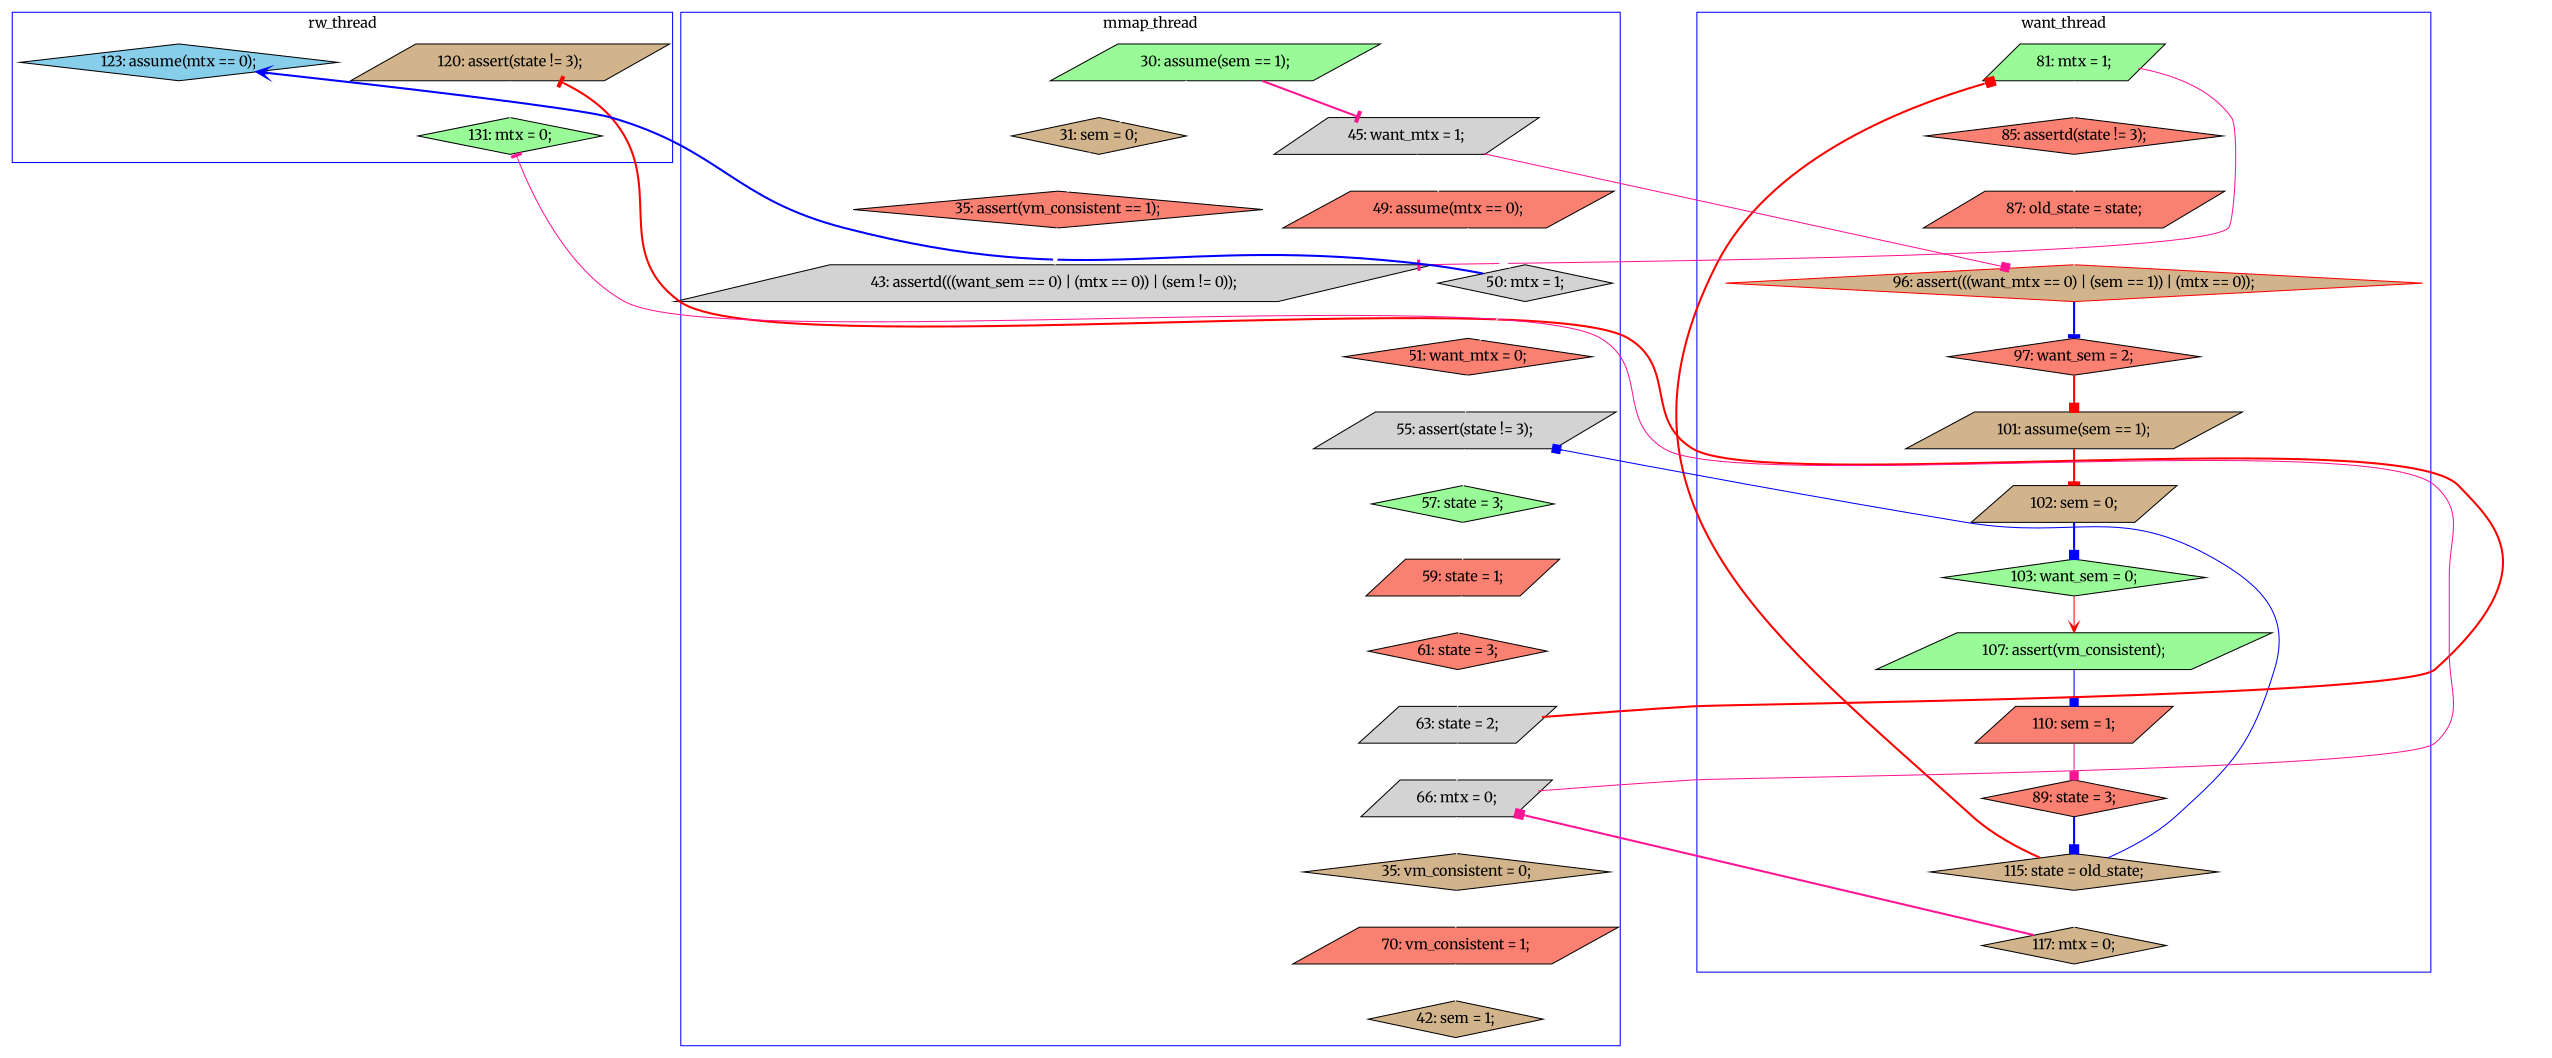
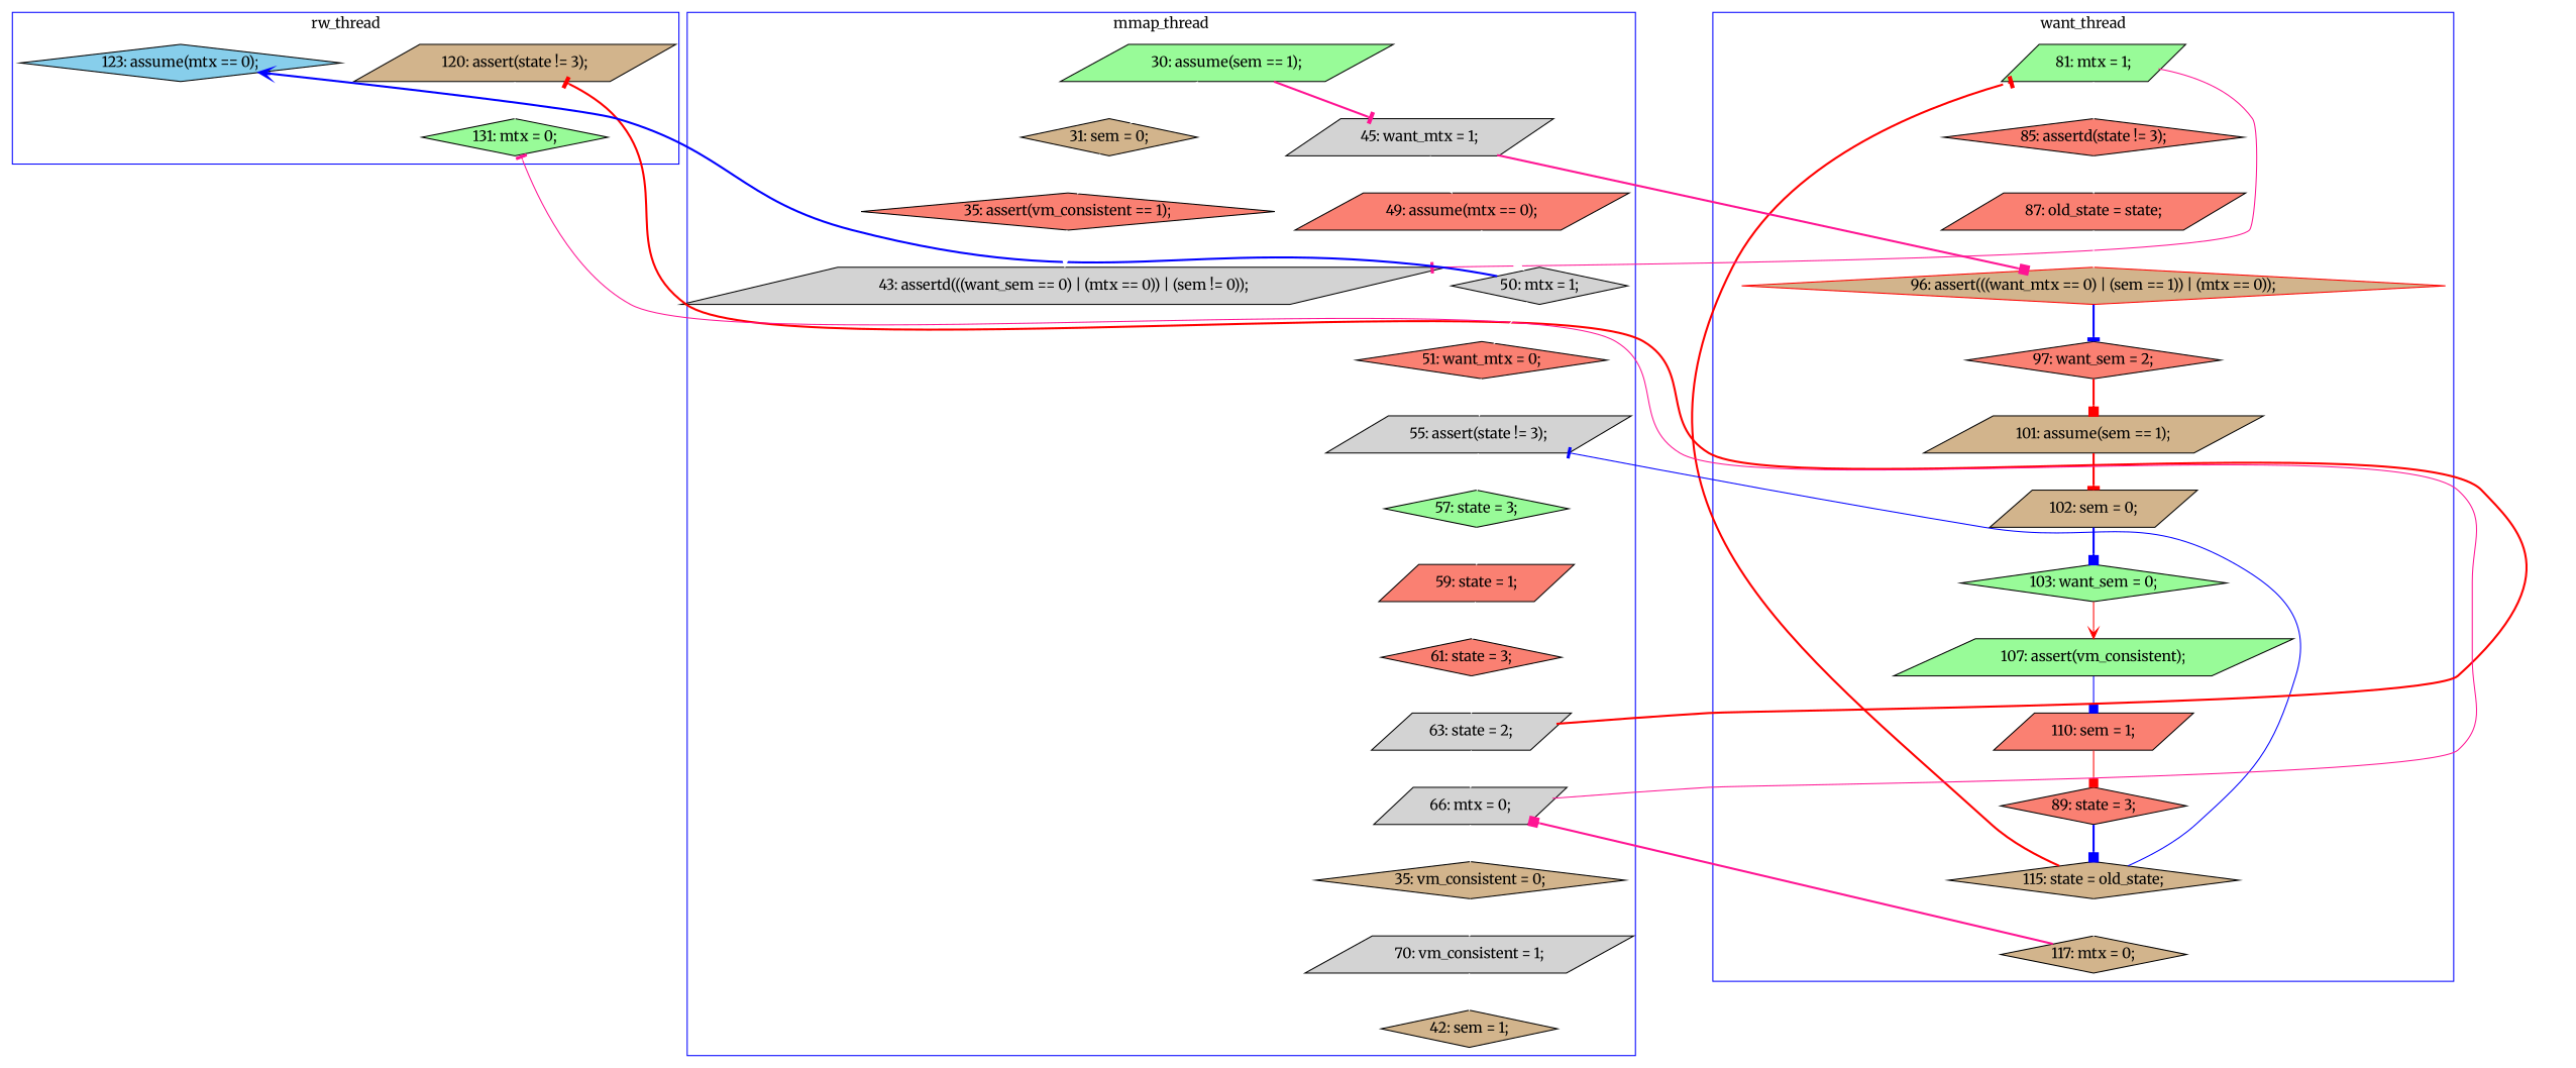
  digraph {
    fontname=Merriweather
    node [fillcolor=salmon fontname=Merriweather shape=diamond style=filled]
    edge [color=white fontname=Merriweather style=solid]
    n1 [fillcolor=tan label="120: assert(state != 3);" shape=parallelogram]
    n2 [fillcolor=palegreen label="131: mtx = 0;"]
    n3 [fillcolor=skyblue label="123: assume(mtx == 0);"]
    n4 [fillcolor=tan label="115: state = old_state;"]
    n5 [fillcolor=palegreen label="81: mtx = 1;" shape=parallelogram]
    n6 [label="85: assertd(state != 3);"]
    n7 [color=red fillcolor=tan label="96: assert(((want_mtx == 0) | (sem == 1)) | (mtx == 0));"]
    n8 [label="97: want_sem = 2;"]
    n9 [fillcolor=palegreen label="107: assert(vm_consistent);" shape=parallelogram]
    n10 [label="110: sem = 1;" shape=parallelogram]
    n11 [label="87: old_state = state;" shape=parallelogram]
    n12 [fillcolor=tan label="117: mtx = 0;"]
    n13 [fillcolor=tan label="101: assume(sem == 1);" shape=parallelogram]
    n14 [fillcolor=tan label="102: sem = 0;" shape=parallelogram]
    n15 [label="89: state = 3;"]
    n16 [fillcolor=palegreen label="103: want_sem = 0;"]
    n17 [fillcolor=palegreen label="30: assume(sem == 1);" shape=parallelogram]
    n18 [fillcolor=tan label="31: sem = 0;"]
    n19 [fillcolor=lightgrey label="63: state = 2;" shape=parallelogram]
    n20 [fillcolor=lightgrey label="43: assertd(((want_sem == 0) | (mtx == 0)) | (sem != 0));" shape=parallelogram]
    n21 [fillcolor=lightgrey label="45: want_mtx = 1;" shape=parallelogram]
    n22 [fillcolor=lightgrey label="55: assert(state != 3);" shape=parallelogram]
    n23 [fillcolor=lightgrey label="66: mtx = 0;" shape=parallelogram]
    n24 [fillcolor=palegreen label="57: state = 3;"]
    n25 [label="59: state = 1;" shape=parallelogram]
    n26 [label="61: state = 3;"]
    n27 [fillcolor=lightgrey label="50: mtx = 1;"]
    n28 [label="51: want_mtx = 0;"]
    n29 [label="49: assume(mtx == 0);" shape=parallelogram]
    n30 [fillcolor=tan label="35: vm_consistent = 0;"]
    n31 [label="35: assert(vm_consistent == 1);"]
-   n32 [label="70: vm_consistent = 1;" shape=parallelogram]
+   n32 [fillcolor=lightgrey label="70: vm_consistent = 1;" shape=parallelogram]
    n33 [fillcolor=tan label="42: sem = 1;"]
    subgraph cluster_1 {
      color=blue
      label=rw_thread
      n1
      n2
      n3
    }
    subgraph cluster_2 {
      color=blue
      label=want_thread
      n4
      n5
      n6
      n7
      n8
      n9
      n10
      n11
      n12
      n13
      n14
      n15
      n16
    }
    subgraph cluster_3 {
      color=blue
      label=mmap_thread
      n17
      n18
      n19
      n20
      n21
      n22
      n23
      n24
      n25
      n26
      n27
      n28
      n29
      n30
      n31
      n32
      n33
    }
    n1 -> n2
-   n4 -> n5 [arrowhead=box color=red constraint=false style=bold]
+   n4 -> n5 [arrowhead=tee color=red constraint=false style=bold]
    n4 -> n12
-   n4 -> n22 [arrowhead=box color=blue constraint=false]
+   n4 -> n22 [arrowhead=tee color=blue constraint=false]
    n5 -> n6
    n5 -> n20 [arrowhead=tee color=deeppink constraint=false]
    n6 -> n11
    n7 -> n8 [arrowhead=tee color=blue style=bold]
    n8 -> n13 [arrowhead=box color=red style=bold]
    n9 -> n10 [arrowhead=box color=blue]
-   n10 -> n15 [arrowhead=box color=deeppink]
+   n10 -> n15 [arrowhead=box color=red]
    n11 -> n7
    n12 -> n23 [arrowhead=box color=deeppink constraint=false style=bold]
    n13 -> n14 [arrowhead=tee color=red style=bold]
    n14 -> n16 [arrowhead=box color=blue style=bold]
    n15 -> n4 [arrowhead=box color=blue style=bold]
    n16 -> n9 [arrowhead=vee color=red]
    n17 -> n18
    n17 -> n21 [arrowhead=tee color=deeppink style=bold]
    n18 -> n31
    n19 -> n1 [arrowhead=tee color=red constraint=false style=bold]
    n19 -> n23
-   n21 -> n7 [arrowhead=box color=deeppink constraint=false]
+   n21 -> n7 [arrowhead=box color=deeppink constraint=false style=bold]
    n21 -> n29
    n22 -> n24
    n23 -> n2 [arrowhead=tee color=deeppink constraint=false]
    n23 -> n30
    n24 -> n25
    n25 -> n26
    n26 -> n19
    n27 -> n3 [arrowhead=vee color=blue constraint=false style=bold]
    n27 -> n28
    n28 -> n22
    n29 -> n27
    n30 -> n32
    n31 -> n20
    n32 -> n33
  }
